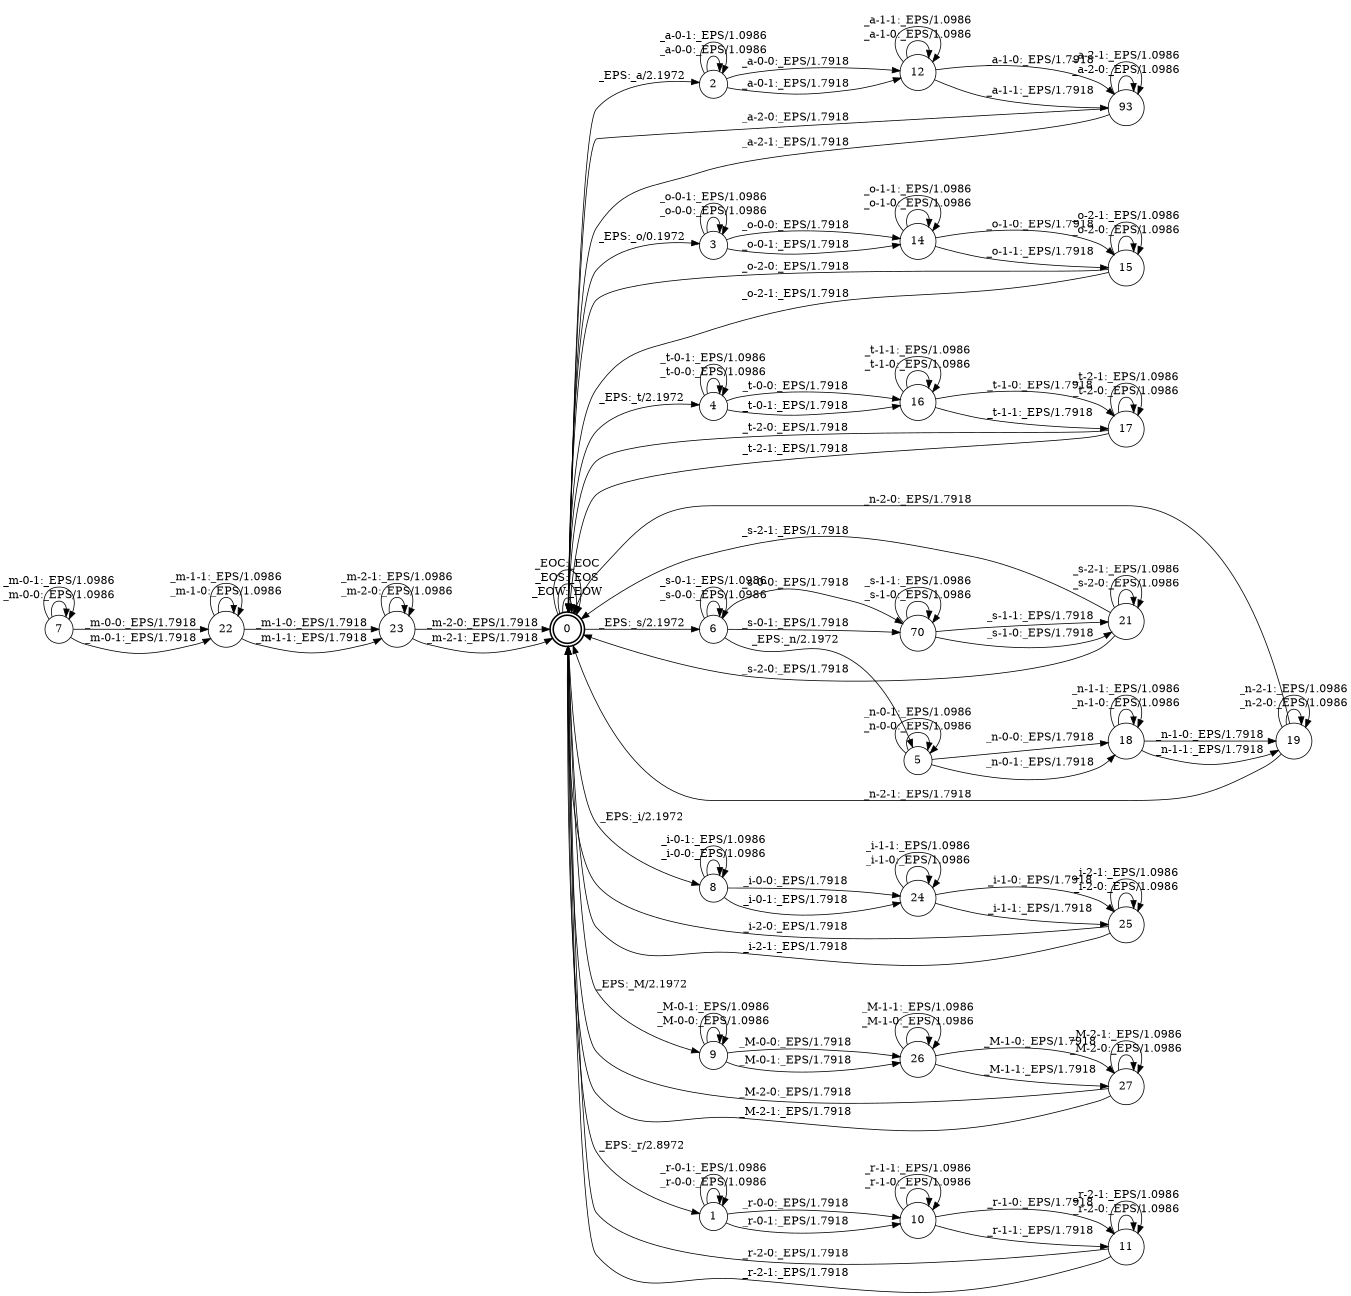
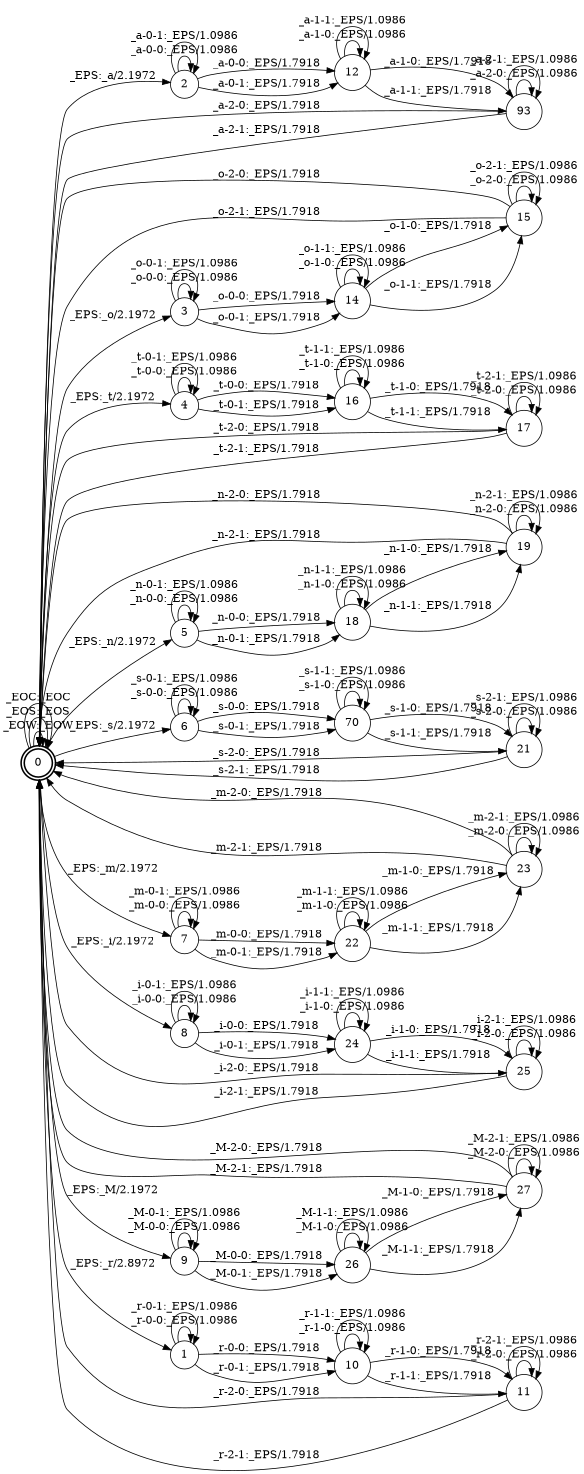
  digraph {
    nodesep=0.25
    rankdir=LR
    ranksep=0.4
    node [fontsize=14 shape=circle style=solid]
    edge [fontsize=14]
    n1 [label=0 shape=doublecircle style=bold]
    n2 [label=2]
    n3 [label=3]
    n4 [label=4]
    n5 [label=5]
    n6 [label=6]
    n7 [label=7]
    n8 [label=8]
    n9 [label=9]
    n10 [label=1]
    n11 [label=12]
    n12 [label=14]
    n13 [label=16]
    n14 [label=18]
    n15 [label=70]
    n16 [label=22]
    n17 [label=24]
    n18 [label=26]
    n19 [label=10]
    n20 [label=93]
    n21 [label=15]
    n22 [label=17]
    n23 [label=19]
    n24 [label=21]
    n25 [label=23]
    n26 [label=25]
    n27 [label=27]
    n28 [label=11]
    n1 -> n1 [label="_EOW:_EOW"]
    n1 -> n1 [label="_EOS:_EOS"]
    n1 -> n1 [label="_EOC:_EOC"]
    n1 -> n2 [label="_EPS:_a/2.1972"]
-   n1 -> n3 [label="_EPS:_o/0.1972"]
+   n1 -> n3 [label="_EPS:_o/2.1972"]
    n1 -> n4 [label="_EPS:_t/2.1972"]
-   n6 -> n5 [label="_EPS:_n/2.1972"]
+   n1 -> n5 [label="_EPS:_n/2.1972"]
    n1 -> n6 [label="_EPS:_s/2.1972"]
+   n1 -> n7 [label="_EPS:_m/2.1972"]
    n1 -> n8 [label="_EPS:_i/2.1972"]
    n1 -> n9 [label="_EPS:_M/2.1972"]
    n1 -> n10 [label="_EPS:_r/2.8972"]
    n2 -> n2 [label="_a-0-0:_EPS/1.0986"]
    n2 -> n2 [label="_a-0-1:_EPS/1.0986"]
    n2 -> n11 [label="_a-0-0:_EPS/1.7918"]
    n2 -> n11 [label="_a-0-1:_EPS/1.7918"]
    n3 -> n3 [label="_o-0-0:_EPS/1.0986"]
    n3 -> n3 [label="_o-0-1:_EPS/1.0986"]
    n3 -> n12 [label="_o-0-0:_EPS/1.7918"]
    n3 -> n12 [label="_o-0-1:_EPS/1.7918"]
    n4 -> n4 [label="_t-0-0:_EPS/1.0986"]
    n4 -> n4 [label="_t-0-1:_EPS/1.0986"]
    n4 -> n13 [label="_t-0-0:_EPS/1.7918"]
    n4 -> n13 [label="_t-0-1:_EPS/1.7918"]
    n5 -> n5 [label="_n-0-0:_EPS/1.0986"]
    n5 -> n5 [label="_n-0-1:_EPS/1.0986"]
    n5 -> n14 [label="_n-0-0:_EPS/1.7918"]
    n5 -> n14 [label="_n-0-1:_EPS/1.7918"]
    n6 -> n6 [label="_s-0-0:_EPS/1.0986"]
    n6 -> n6 [label="_s-0-1:_EPS/1.0986"]
    n6 -> n15 [label="_s-0-0:_EPS/1.7918"]
    n6 -> n15 [label="_s-0-1:_EPS/1.7918"]
    n7 -> n7 [label="_m-0-0:_EPS/1.0986"]
    n7 -> n7 [label="_m-0-1:_EPS/1.0986"]
    n7 -> n16 [label="_m-0-0:_EPS/1.7918"]
    n7 -> n16 [label="_m-0-1:_EPS/1.7918"]
    n8 -> n8 [label="_i-0-0:_EPS/1.0986"]
    n8 -> n8 [label="_i-0-1:_EPS/1.0986"]
    n8 -> n17 [label="_i-0-0:_EPS/1.7918"]
    n8 -> n17 [label="_i-0-1:_EPS/1.7918"]
    n9 -> n9 [label="_M-0-0:_EPS/1.0986"]
    n9 -> n9 [label="_M-0-1:_EPS/1.0986"]
    n9 -> n18 [label="_M-0-0:_EPS/1.7918"]
    n9 -> n18 [label="_M-0-1:_EPS/1.7918"]
    n10 -> n10 [label="_r-0-0:_EPS/1.0986"]
    n10 -> n10 [label="_r-0-1:_EPS/1.0986"]
    n10 -> n19 [label="_r-0-0:_EPS/1.7918"]
    n10 -> n19 [label="_r-0-1:_EPS/1.7918"]
    n11 -> n11 [label="_a-1-0:_EPS/1.0986"]
    n11 -> n11 [label="_a-1-1:_EPS/1.0986"]
    n11 -> n20 [label="_a-1-0:_EPS/1.7918"]
    n11 -> n20 [label="_a-1-1:_EPS/1.7918"]
    n12 -> n12 [label="_o-1-0:_EPS/1.0986"]
    n12 -> n12 [label="_o-1-1:_EPS/1.0986"]
    n12 -> n21 [label="_o-1-0:_EPS/1.7918"]
    n12 -> n21 [label="_o-1-1:_EPS/1.7918"]
    n13 -> n13 [label="_t-1-0:_EPS/1.0986"]
    n13 -> n13 [label="_t-1-1:_EPS/1.0986"]
    n13 -> n22 [label="_t-1-0:_EPS/1.7918"]
    n13 -> n22 [label="_t-1-1:_EPS/1.7918"]
    n14 -> n14 [label="_n-1-0:_EPS/1.0986"]
    n14 -> n14 [label="_n-1-1:_EPS/1.0986"]
    n14 -> n23 [label="_n-1-0:_EPS/1.7918"]
    n14 -> n23 [label="_n-1-1:_EPS/1.7918"]
    n15 -> n15 [label="_s-1-0:_EPS/1.0986"]
    n15 -> n15 [label="_s-1-1:_EPS/1.0986"]
    n15 -> n24 [label="_s-1-0:_EPS/1.7918"]
    n15 -> n24 [label="_s-1-1:_EPS/1.7918"]
    n16 -> n16 [label="_m-1-0:_EPS/1.0986"]
    n16 -> n16 [label="_m-1-1:_EPS/1.0986"]
    n16 -> n25 [label="_m-1-0:_EPS/1.7918"]
    n16 -> n25 [label="_m-1-1:_EPS/1.7918"]
    n17 -> n17 [label="_i-1-0:_EPS/1.0986"]
    n17 -> n17 [label="_i-1-1:_EPS/1.0986"]
    n17 -> n26 [label="_i-1-0:_EPS/1.7918"]
    n17 -> n26 [label="_i-1-1:_EPS/1.7918"]
    n18 -> n18 [label="_M-1-0:_EPS/1.0986"]
    n18 -> n18 [label="_M-1-1:_EPS/1.0986"]
    n18 -> n27 [label="_M-1-0:_EPS/1.7918"]
    n18 -> n27 [label="_M-1-1:_EPS/1.7918"]
    n19 -> n19 [label="_r-1-0:_EPS/1.0986"]
    n19 -> n19 [label="_r-1-1:_EPS/1.0986"]
    n19 -> n28 [label="_r-1-0:_EPS/1.7918"]
    n19 -> n28 [label="_r-1-1:_EPS/1.7918"]
    n20 -> n1 [label="_a-2-0:_EPS/1.7918"]
    n20 -> n1 [label="_a-2-1:_EPS/1.7918"]
    n20 -> n20 [label="_a-2-0:_EPS/1.0986"]
    n20 -> n20 [label="_a-2-1:_EPS/1.0986"]
    n21 -> n1 [label="_o-2-0:_EPS/1.7918"]
    n21 -> n1 [label="_o-2-1:_EPS/1.7918"]
    n21 -> n21 [label="_o-2-0:_EPS/1.0986"]
    n21 -> n21 [label="_o-2-1:_EPS/1.0986"]
    n22 -> n1 [label="_t-2-0:_EPS/1.7918"]
    n22 -> n1 [label="_t-2-1:_EPS/1.7918"]
    n22 -> n22 [label="_t-2-0:_EPS/1.0986"]
    n22 -> n22 [label="_t-2-1:_EPS/1.0986"]
    n23 -> n1 [label="_n-2-0:_EPS/1.7918"]
    n23 -> n1 [label="_n-2-1:_EPS/1.7918"]
    n23 -> n23 [label="_n-2-0:_EPS/1.0986"]
    n23 -> n23 [label="_n-2-1:_EPS/1.0986"]
    n24 -> n1 [label="_s-2-0:_EPS/1.7918"]
    n24 -> n1 [label="_s-2-1:_EPS/1.7918"]
    n24 -> n24 [label="_s-2-0:_EPS/1.0986"]
    n24 -> n24 [label="_s-2-1:_EPS/1.0986"]
    n25 -> n1 [label="_m-2-0:_EPS/1.7918"]
    n25 -> n1 [label="_m-2-1:_EPS/1.7918"]
    n25 -> n25 [label="_m-2-0:_EPS/1.0986"]
    n25 -> n25 [label="_m-2-1:_EPS/1.0986"]
    n26 -> n1 [label="_i-2-0:_EPS/1.7918"]
    n26 -> n1 [label="_i-2-1:_EPS/1.7918"]
    n26 -> n26 [label="_i-2-0:_EPS/1.0986"]
    n26 -> n26 [label="_i-2-1:_EPS/1.0986"]
    n27 -> n1 [label="_M-2-0:_EPS/1.7918"]
    n27 -> n1 [label="_M-2-1:_EPS/1.7918"]
    n27 -> n27 [label="_M-2-0:_EPS/1.0986"]
    n27 -> n27 [label="_M-2-1:_EPS/1.0986"]
    n28 -> n1 [label="_r-2-0:_EPS/1.7918"]
    n28 -> n1 [label="_r-2-1:_EPS/1.7918"]
    n28 -> n28 [label="_r-2-0:_EPS/1.0986"]
    n28 -> n28 [label="_r-2-1:_EPS/1.0986"]
  }
